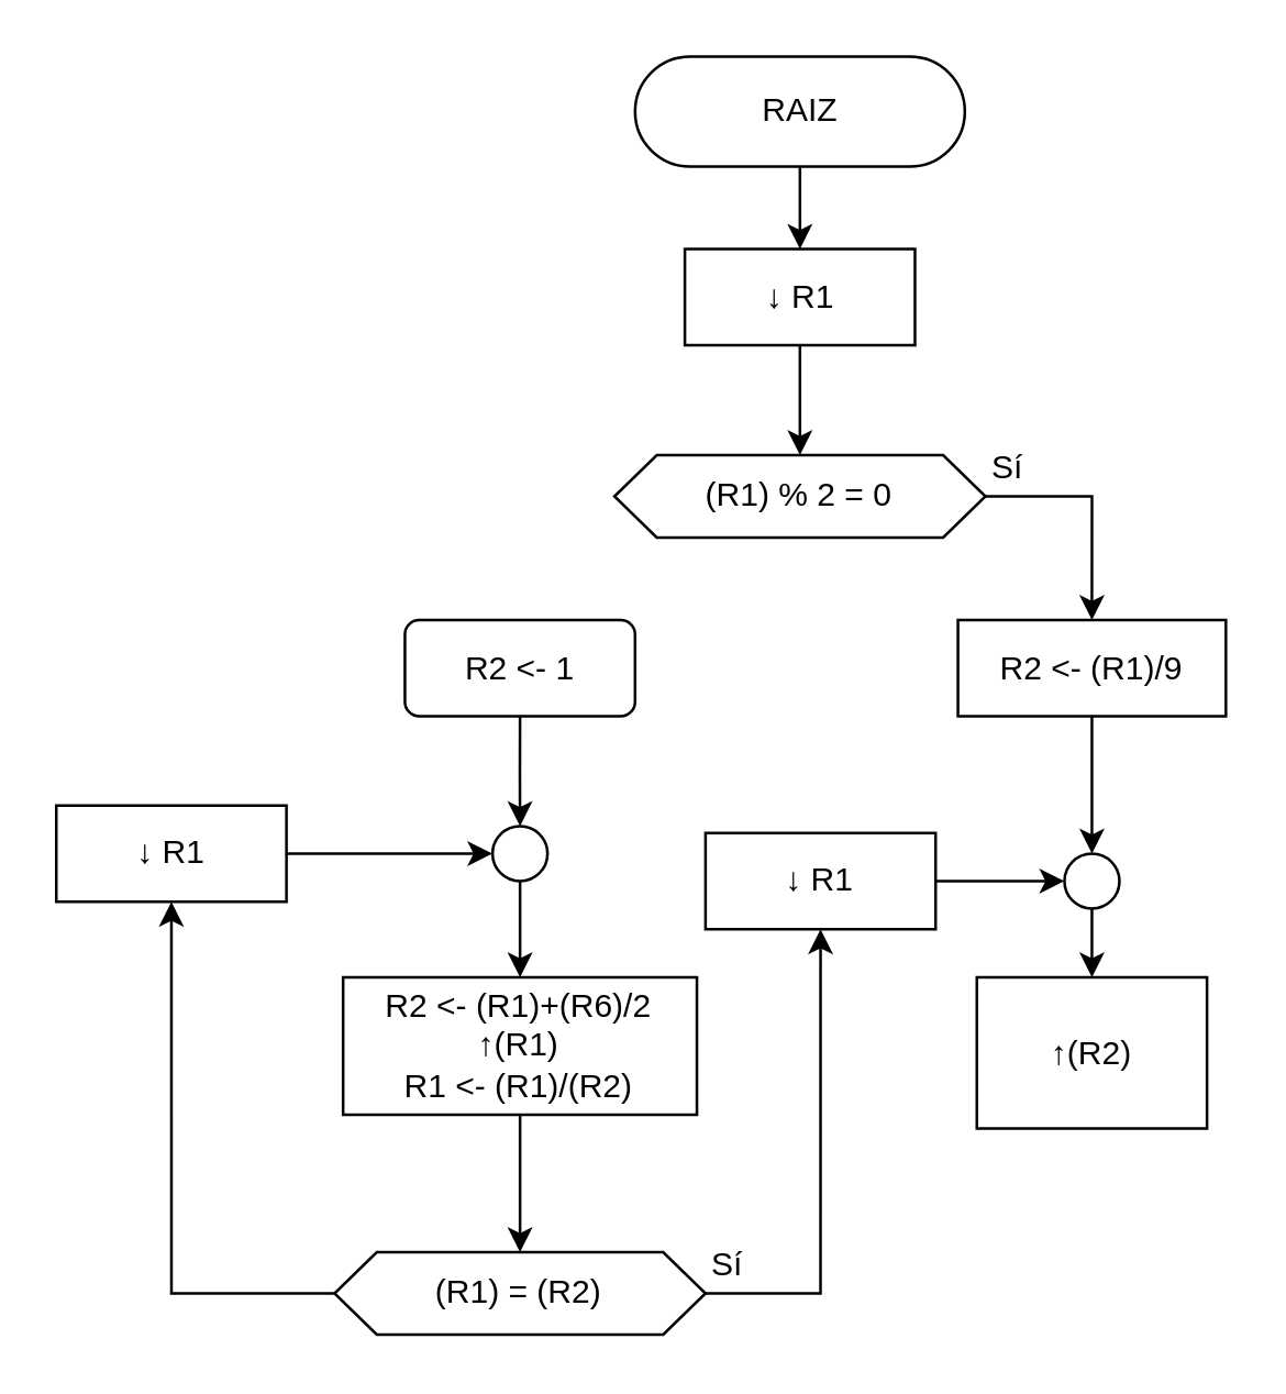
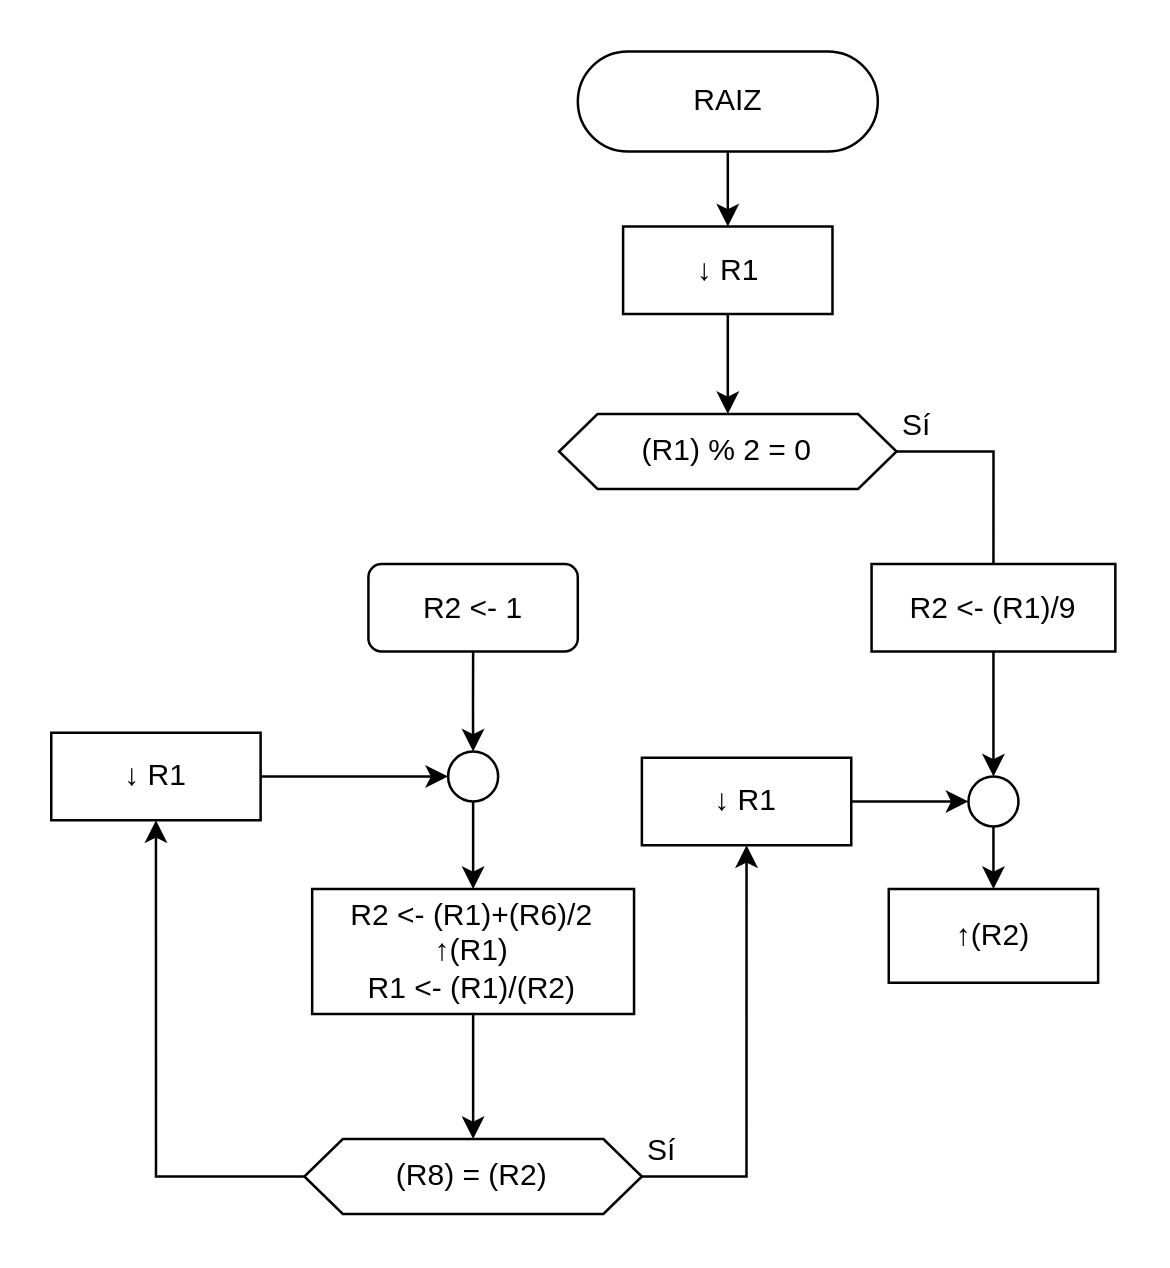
  <mxCell id="0" />
  <mxCell id="1" parent="0" />
  <mxCell id="2" style="edgeStyle=orthogonalEdgeStyle;rounded=0;orthogonalLoop=1;jettySize=auto;html=1;exitX=0.5;exitY=1;exitDx=0;exitDy=0;entryX=0.5;entryY=0;entryDx=0;entryDy=0;" parent="1" source="3" target="5" edge="1"><mxGeometry relative="1" as="geometry" /></mxCell>
  <mxCell id="3" value="RAIZ" style="rounded=1;whiteSpace=wrap;html=1;fontSize=12;glass=0;strokeWidth=1;shadow=0;arcSize=50;" parent="1" vertex="1"><mxGeometry x="230.63" y="20" width="120" height="40" as="geometry" /></mxCell>
  <mxCell id="4" style="edgeStyle=orthogonalEdgeStyle;rounded=0;orthogonalLoop=1;jettySize=auto;html=1;exitX=0.5;exitY=1;exitDx=0;exitDy=0;" edge="1" parent="1" source="5" target="7"><mxGeometry relative="1" as="geometry" /></mxCell>
  <mxCell id="5" value="↓ R1" style="rounded=0;whiteSpace=wrap;html=1;" parent="1" vertex="1"><mxGeometry x="248.74" y="90" width="83.75" height="35" as="geometry" /></mxCell>
- <mxCell id="6" style="edgeStyle=orthogonalEdgeStyle;rounded=0;orthogonalLoop=1;jettySize=auto;html=1;exitX=1;exitY=0.5;exitDx=0;exitDy=0;entryX=0.5;entryY=0;entryDx=0;entryDy=0;" edge="1" parent="1" source="7" target="9"><mxGeometry relative="1" as="geometry" /></mxCell>
+ <mxCell id="6" style="edgeStyle=orthogonalEdgeStyle;rounded=0;orthogonalLoop=1;jettySize=auto;html=1;exitX=1;exitY=0.5;exitDx=0;exitDy=0;entryX=0.5;entryY=0;entryDx=0;entryDy=0;endArrow=none;" edge="1" parent="1" source="7" target="9"><mxGeometry relative="1" as="geometry" /></mxCell>
  <mxCell id="7" value="(R1) % 2 = 0" style="shape=hexagon;perimeter=hexagonPerimeter2;whiteSpace=wrap;html=1;size=0.114;" vertex="1" parent="1"><mxGeometry x="223.12" y="165" width="135.01" height="30" as="geometry" /></mxCell>
  <mxCell id="8" style="edgeStyle=orthogonalEdgeStyle;rounded=0;orthogonalLoop=1;jettySize=auto;html=1;exitX=0.5;exitY=1;exitDx=0;exitDy=0;entryX=0.5;entryY=0;entryDx=0;entryDy=0;" edge="1" parent="1" source="9" target="11"><mxGeometry relative="1" as="geometry" /></mxCell>
  <mxCell id="9" value="R2 &amp;lt;- (R1)/9" style="rounded=0;whiteSpace=wrap;html=1;" vertex="1" parent="1"><mxGeometry x="348.13" y="225" width="97.5" height="35" as="geometry" /></mxCell>
  <mxCell id="10" style="edgeStyle=orthogonalEdgeStyle;rounded=0;orthogonalLoop=1;jettySize=auto;html=1;exitX=0.5;exitY=1;exitDx=0;exitDy=0;entryX=0.5;entryY=0;entryDx=0;entryDy=0;" edge="1" parent="1" source="11" target="26"><mxGeometry relative="1" as="geometry" /></mxCell>
  <mxCell id="11" value="" style="ellipse;whiteSpace=wrap;html=1;aspect=fixed;" vertex="1" parent="1"><mxGeometry x="386.88" y="310" width="20" height="20" as="geometry" /></mxCell>
  <mxCell id="12" value="Sí" style="text;html=1;align=center;verticalAlign=middle;resizable=0;points=[];autosize=1;" vertex="1" parent="1"><mxGeometry x="350.63" y="160" width="30" height="20" as="geometry" /></mxCell>
  <mxCell id="13" style="edgeStyle=orthogonalEdgeStyle;rounded=0;orthogonalLoop=1;jettySize=auto;html=1;exitX=0.5;exitY=1;exitDx=0;exitDy=0;entryX=0.5;entryY=0;entryDx=0;entryDy=0;" edge="1" parent="1" source="14" target="16"><mxGeometry relative="1" as="geometry" /></mxCell>
  <mxCell id="14" value="R2 &amp;lt;- 1" style="whiteSpace=wrap;html=1;rounded=1;" vertex="1" parent="1"><mxGeometry x="146.87" y="225" width="83.75" height="35" as="geometry" /></mxCell>
  <mxCell id="15" style="edgeStyle=orthogonalEdgeStyle;rounded=0;orthogonalLoop=1;jettySize=auto;html=1;exitX=0.5;exitY=1;exitDx=0;exitDy=0;entryX=0.5;entryY=0;entryDx=0;entryDy=0;" edge="1" parent="1" source="16" target="18"><mxGeometry relative="1" as="geometry" /></mxCell>
  <mxCell id="16" value="" style="ellipse;whiteSpace=wrap;html=1;aspect=fixed;" vertex="1" parent="1"><mxGeometry x="178.75" y="300" width="20" height="20" as="geometry" /></mxCell>
  <mxCell id="17" style="edgeStyle=orthogonalEdgeStyle;rounded=0;orthogonalLoop=1;jettySize=auto;html=1;exitX=0.5;exitY=1;exitDx=0;exitDy=0;entryX=0.5;entryY=0;entryDx=0;entryDy=0;" edge="1" parent="1" source="18" target="21"><mxGeometry relative="1" as="geometry" /></mxCell>
  <mxCell id="18" value="R2 &amp;lt;- (R1)+(R6)/2&lt;br&gt;↑(R1)&lt;br&gt;R1 &amp;lt;- (R1)/(R2)" style="rounded=0;whiteSpace=wrap;html=1;" vertex="1" parent="1"><mxGeometry x="124.37" y="355" width="128.75" height="50" as="geometry" /></mxCell>
  <mxCell id="19" style="edgeStyle=orthogonalEdgeStyle;rounded=0;orthogonalLoop=1;jettySize=auto;html=1;exitX=1;exitY=0.5;exitDx=0;exitDy=0;entryX=0.5;entryY=1;entryDx=0;entryDy=0;" edge="1" parent="1" source="21" target="25"><mxGeometry relative="1" as="geometry" /></mxCell>
  <mxCell id="20" style="edgeStyle=orthogonalEdgeStyle;rounded=0;orthogonalLoop=1;jettySize=auto;html=1;exitX=0;exitY=0.5;exitDx=0;exitDy=0;entryX=0.5;entryY=1;entryDx=0;entryDy=0;" edge="1" parent="1" source="21" target="23"><mxGeometry relative="1" as="geometry" /></mxCell>
- <mxCell id="21" value="(R1) = (R2)" style="shape=hexagon;perimeter=hexagonPerimeter2;whiteSpace=wrap;html=1;size=0.114;" vertex="1" parent="1"><mxGeometry x="121.24" y="455" width="135.01" height="30" as="geometry" /></mxCell>
+ <mxCell id="21" value="(R8) = (R2)" style="shape=hexagon;perimeter=hexagonPerimeter2;whiteSpace=wrap;html=1;size=0.114;" vertex="1" parent="1"><mxGeometry x="121.24" y="455" width="135.01" height="30" as="geometry" /></mxCell>
  <mxCell id="22" style="edgeStyle=orthogonalEdgeStyle;rounded=0;orthogonalLoop=1;jettySize=auto;html=1;entryX=0;entryY=0.5;entryDx=0;entryDy=0;" edge="1" parent="1" source="23" target="16"><mxGeometry relative="1" as="geometry" /></mxCell>
  <mxCell id="23" value="↓ R1" style="rounded=0;whiteSpace=wrap;html=1;" vertex="1" parent="1"><mxGeometry x="20" y="292.5" width="83.75" height="35" as="geometry" /></mxCell>
  <mxCell id="24" style="edgeStyle=orthogonalEdgeStyle;rounded=0;orthogonalLoop=1;jettySize=auto;html=1;entryX=0;entryY=0.5;entryDx=0;entryDy=0;" edge="1" parent="1" source="25" target="11"><mxGeometry relative="1" as="geometry" /></mxCell>
  <mxCell id="25" value="↓ R1" style="rounded=0;whiteSpace=wrap;html=1;" vertex="1" parent="1"><mxGeometry x="256.25" y="302.5" width="83.75" height="35" as="geometry" /></mxCell>
- <mxCell id="26" value="↑(R2)" style="rounded=0;whiteSpace=wrap;html=1;" vertex="1" parent="1"><mxGeometry x="355" y="355" width="83.75" height="55" as="geometry" /></mxCell>
+ <mxCell id="26" value="↑(R2)" style="rounded=0;whiteSpace=wrap;html=1;" vertex="1" parent="1"><mxGeometry x="355" y="355" width="83.75" height="37.5" as="geometry" /></mxCell>
  <mxCell id="27" value="Sí" style="text;html=1;align=center;verticalAlign=middle;resizable=0;points=[];autosize=1;" vertex="1" parent="1"><mxGeometry x="248.74" y="450" width="30" height="20" as="geometry" /></mxCell>
